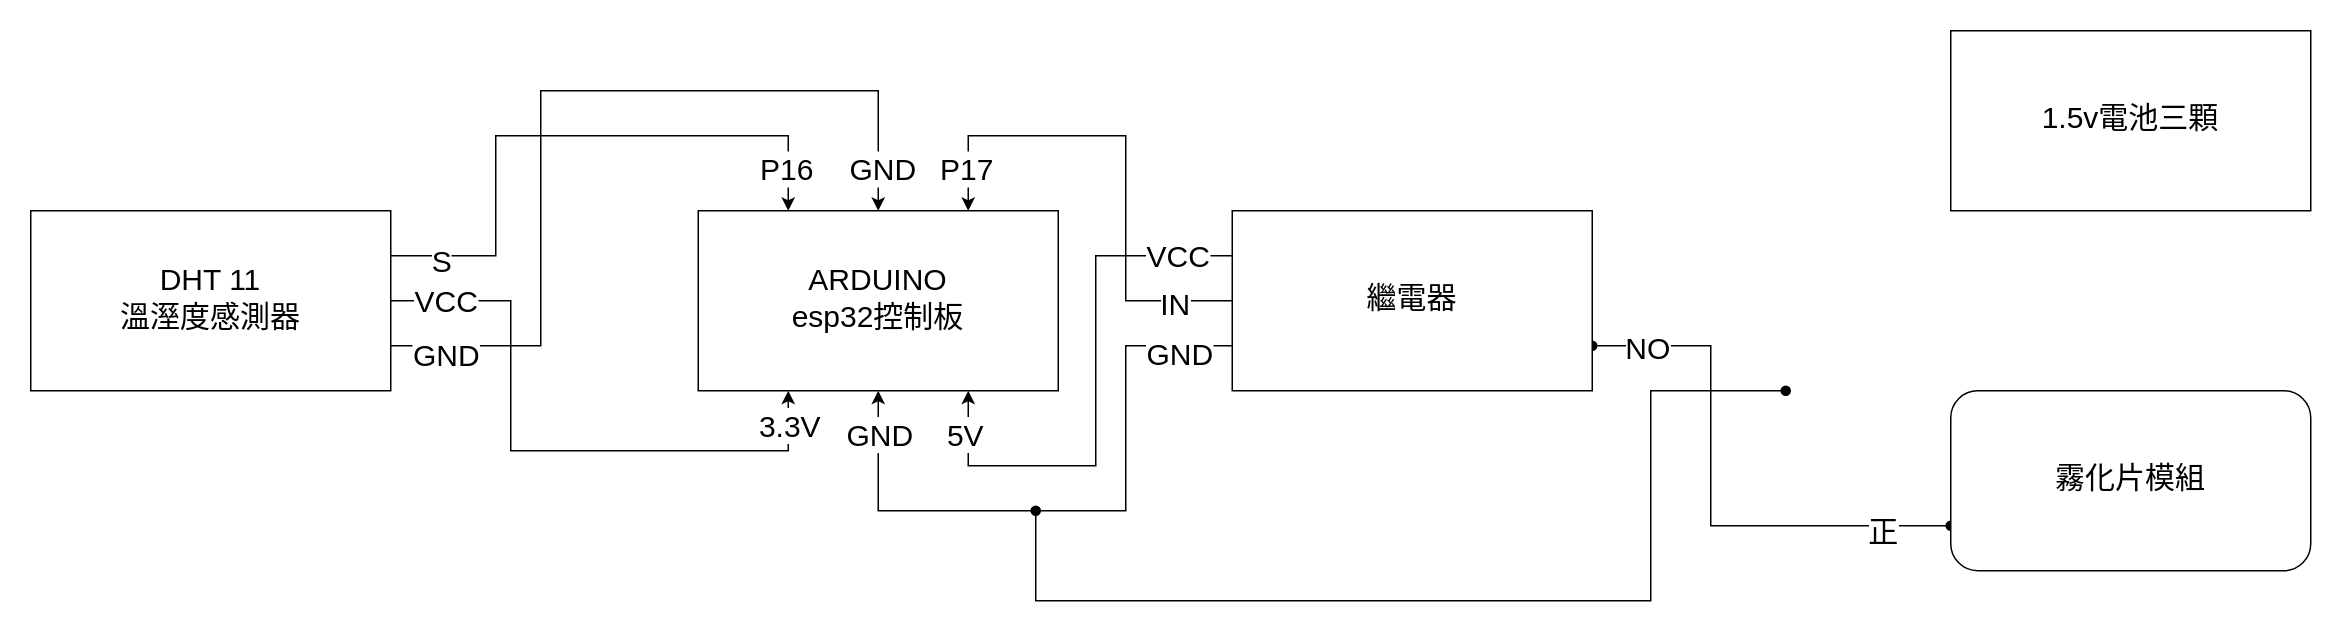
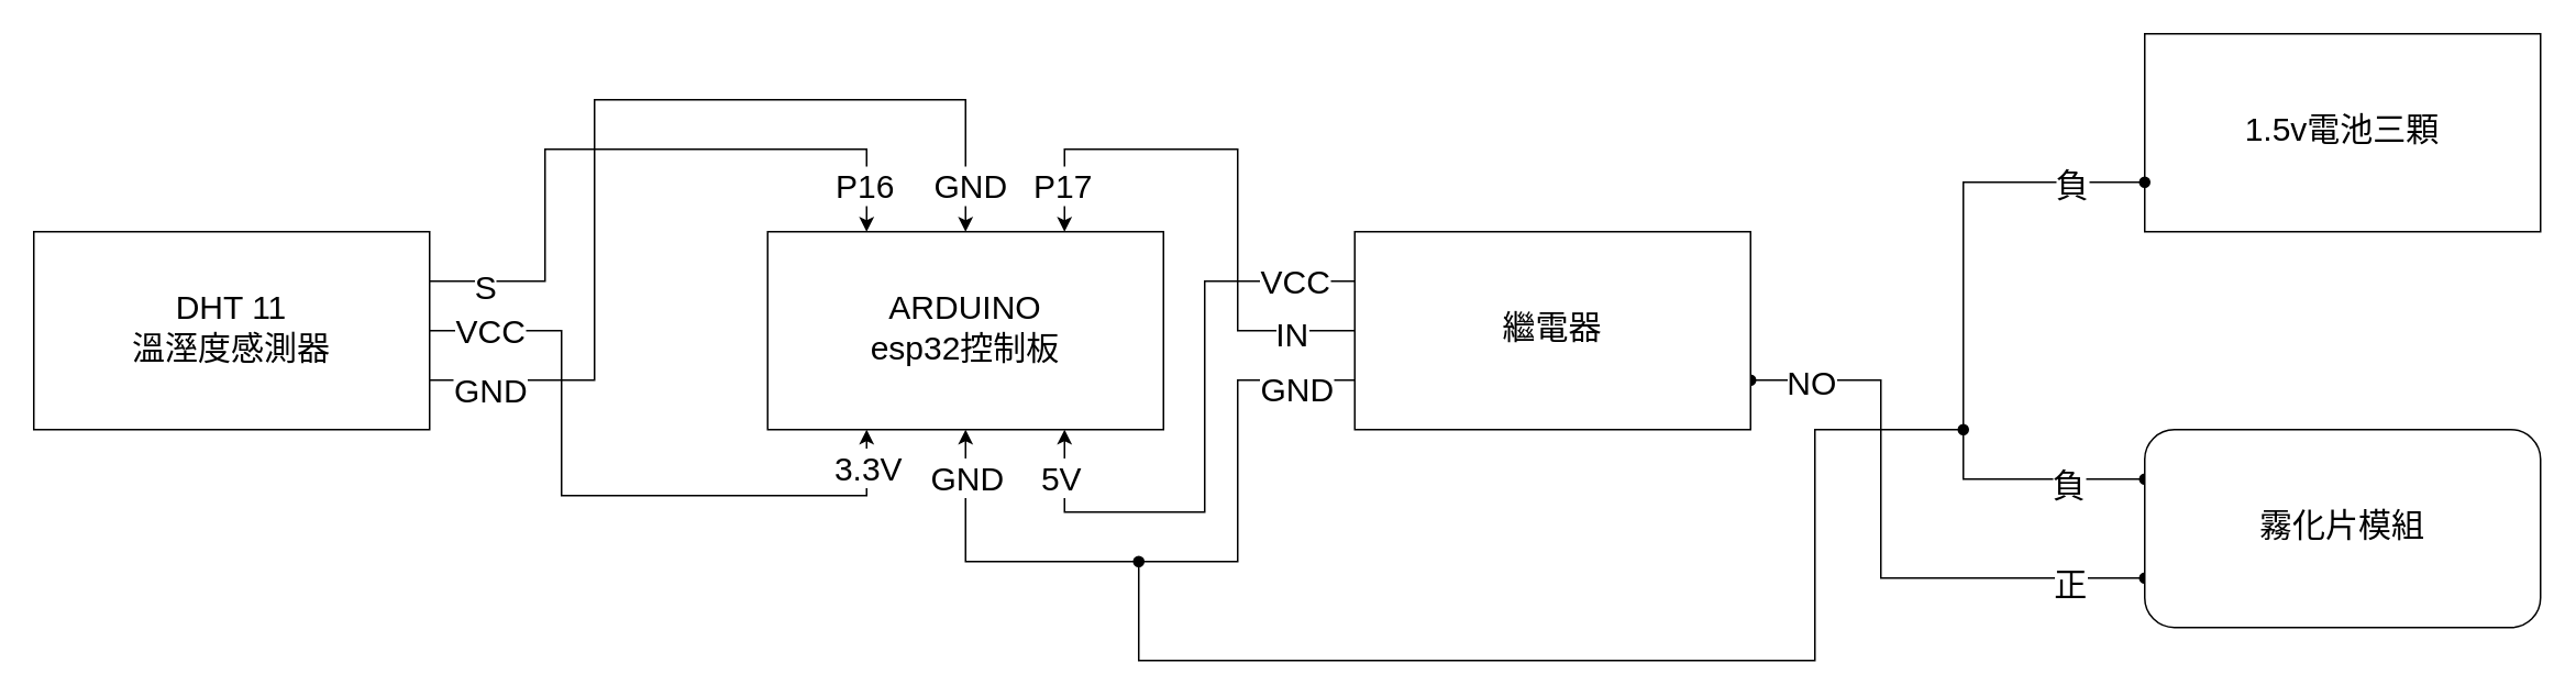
  <mxCell id="0" />
  <mxCell id="1" parent="0" />
  <mxCell id="2" value="&lt;div style=&quot;line-height: 180%;&quot;&gt;&lt;span style=&quot;font-size: 20px;&quot;&gt;ARDUINO&lt;/span&gt;&lt;/div&gt;&lt;div style=&quot;line-height: 180%;&quot;&gt;&lt;span style=&quot;font-size: 20px;&quot;&gt;esp32控制板&lt;/span&gt;&lt;/div&gt;" style="rounded=0;whiteSpace=wrap;html=1;" vertex="1" parent="1"><mxGeometry x="465" y="140" width="240" height="120" as="geometry" /></mxCell>
  <mxCell id="3" style="edgeStyle=orthogonalEdgeStyle;rounded=0;orthogonalLoop=1;jettySize=auto;html=1;exitX=1;exitY=0.75;exitDx=0;exitDy=0;entryX=0;entryY=0.75;entryDx=0;entryDy=0;startArrow=oval;startFill=1;endArrow=oval;endFill=1;" edge="1" parent="1" source="15" target="20"><mxGeometry relative="1" as="geometry"><Array as="points"><mxPoint x="1140" y="230" /><mxPoint x="1140" y="350" /></Array></mxGeometry></mxCell>
  <mxCell id="4" value="NO" style="edgeLabel;html=1;align=center;verticalAlign=middle;resizable=0;points=[];fontSize=20;" vertex="1" connectable="0" parent="3"><mxGeometry x="-0.852" relative="1" as="geometry"><mxPoint x="9" as="offset" /></mxGeometry></mxCell>
  <mxCell id="5" value="正" style="edgeLabel;html=1;align=center;verticalAlign=middle;resizable=0;points=[];fontSize=20;" vertex="1" connectable="0" parent="3"><mxGeometry x="0.746" y="-2" relative="1" as="geometry"><mxPoint as="offset" /></mxGeometry></mxCell>
  <mxCell id="6" style="edgeStyle=orthogonalEdgeStyle;rounded=0;orthogonalLoop=1;jettySize=auto;html=1;exitX=0;exitY=0.5;exitDx=0;exitDy=0;entryX=0.75;entryY=0;entryDx=0;entryDy=0;" edge="1" parent="1" source="15" target="2"><mxGeometry relative="1" as="geometry"><Array as="points"><mxPoint x="750" y="200" /><mxPoint x="750" y="90" /><mxPoint x="645" y="90" /></Array></mxGeometry></mxCell>
  <mxCell id="7" value="IN" style="edgeLabel;html=1;align=center;verticalAlign=middle;resizable=0;points=[];fontSize=20;" vertex="1" connectable="0" parent="6"><mxGeometry x="-0.799" y="1" relative="1" as="geometry"><mxPoint x="-5" as="offset" /></mxGeometry></mxCell>
  <mxCell id="8" value="P17" style="edgeLabel;html=1;align=center;verticalAlign=middle;resizable=0;points=[];fontSize=20;labelBorderColor=none;" vertex="1" connectable="0" parent="6"><mxGeometry x="0.822" y="-2" relative="1" as="geometry"><mxPoint y="1" as="offset" /></mxGeometry></mxCell>
  <mxCell id="9" style="edgeStyle=orthogonalEdgeStyle;rounded=0;orthogonalLoop=1;jettySize=auto;html=1;exitX=0;exitY=0.75;exitDx=0;exitDy=0;entryX=0.5;entryY=1;entryDx=0;entryDy=0;" edge="1" parent="1" source="15" target="2"><mxGeometry relative="1" as="geometry"><Array as="points"><mxPoint x="750" y="230" /><mxPoint x="750" y="340" /><mxPoint x="585" y="340" /></Array></mxGeometry></mxCell>
  <mxCell id="10" value="GND" style="edgeLabel;html=1;align=center;verticalAlign=middle;resizable=0;points=[];fontSize=20;" vertex="1" connectable="0" parent="9"><mxGeometry x="-0.868" y="4" relative="1" as="geometry"><mxPoint x="-8" as="offset" /></mxGeometry></mxCell>
  <mxCell id="11" value="GND" style="edgeLabel;html=1;align=center;verticalAlign=middle;resizable=0;points=[];fontSize=20;" vertex="1" connectable="0" parent="9"><mxGeometry x="0.919" relative="1" as="geometry"><mxPoint y="11" as="offset" /></mxGeometry></mxCell>
  <mxCell id="12" style="edgeStyle=orthogonalEdgeStyle;rounded=0;orthogonalLoop=1;jettySize=auto;html=1;exitX=0;exitY=0.25;exitDx=0;exitDy=0;entryX=0.75;entryY=1;entryDx=0;entryDy=0;" edge="1" parent="1" source="15" target="2"><mxGeometry relative="1" as="geometry"><Array as="points"><mxPoint x="730" y="170" /><mxPoint x="730" y="310" /><mxPoint x="645" y="310" /></Array></mxGeometry></mxCell>
  <mxCell id="13" value="5V" style="edgeLabel;html=1;align=center;verticalAlign=middle;resizable=0;points=[];fontSize=20;" vertex="1" connectable="0" parent="12"><mxGeometry x="0.841" y="3" relative="1" as="geometry"><mxPoint y="-1" as="offset" /></mxGeometry></mxCell>
  <mxCell id="14" value="VCC" style="edgeLabel;html=1;align=center;verticalAlign=middle;resizable=0;points=[];fontSize=20;" vertex="1" connectable="0" parent="12"><mxGeometry x="-0.792" relative="1" as="geometry"><mxPoint x="1" as="offset" /></mxGeometry></mxCell>
  <mxCell id="15" value="&lt;div style=&quot;line-height: 180%;&quot;&gt;&lt;span style=&quot;font-size: 20px;&quot;&gt;繼電器&lt;/span&gt;&lt;/div&gt;" style="rounded=0;whiteSpace=wrap;html=1;" vertex="1" parent="1"><mxGeometry x="821" y="140" width="240" height="120" as="geometry" /></mxCell>
  <mxCell id="16" value="&lt;div style=&quot;line-height: 180%;&quot;&gt;&lt;span style=&quot;font-size: 20px;&quot;&gt;1.5v電池三顆&lt;/span&gt;&lt;/div&gt;" style="rounded=0;whiteSpace=wrap;html=1;" vertex="1" parent="1"><mxGeometry x="1300" y="20" width="240" height="120" as="geometry" /></mxCell>
+ <mxCell id="17" style="edgeStyle=orthogonalEdgeStyle;rounded=0;orthogonalLoop=1;jettySize=auto;html=1;exitX=0;exitY=0.25;exitDx=0;exitDy=0;entryX=0;entryY=0.75;entryDx=0;entryDy=0;startArrow=oval;startFill=1;endArrow=oval;endFill=1;" edge="1" parent="1" source="20" target="16"><mxGeometry relative="1" as="geometry"><Array as="points"><mxPoint x="1190" y="290" /><mxPoint x="1190" y="110" /></Array></mxGeometry></mxCell>
+ <mxCell id="18" value="負" style="edgeLabel;html=1;align=center;verticalAlign=middle;resizable=0;points=[];fontSize=20;" vertex="1" connectable="0" parent="17"><mxGeometry x="-0.76" y="2" relative="1" as="geometry"><mxPoint x="1" as="offset" /></mxGeometry></mxCell>
+ <mxCell id="19" value="負" style="edgeLabel;html=1;align=center;verticalAlign=middle;resizable=0;points=[];fontSize=20;" vertex="1" connectable="0" parent="17"><mxGeometry x="0.775" relative="1" as="geometry"><mxPoint as="offset" /></mxGeometry></mxCell>
  <mxCell id="20" value="&lt;div style=&quot;line-height: 180%;&quot;&gt;&lt;span style=&quot;font-size: 20px;&quot;&gt;霧化片模組&lt;/span&gt;&lt;/div&gt;" style="whiteSpace=wrap;html=1;rounded=1;" vertex="1" parent="1"><mxGeometry x="1300" y="260" width="240" height="120" as="geometry" /></mxCell>
  <mxCell id="21" style="edgeStyle=orthogonalEdgeStyle;rounded=0;orthogonalLoop=1;jettySize=auto;html=1;exitX=1;exitY=0.25;exitDx=0;exitDy=0;entryX=0.25;entryY=0;entryDx=0;entryDy=0;" edge="1" parent="1" source="30" target="2"><mxGeometry relative="1" as="geometry"><Array as="points"><mxPoint x="330" y="170" /><mxPoint x="330" y="90" /><mxPoint x="525" y="90" /></Array></mxGeometry></mxCell>
  <mxCell id="22" value="P16" style="edgeLabel;html=1;align=center;verticalAlign=middle;resizable=0;points=[];fontSize=20;labelBorderColor=none;" vertex="1" connectable="0" parent="21"><mxGeometry x="0.881" y="-2" relative="1" as="geometry"><mxPoint y="-5" as="offset" /></mxGeometry></mxCell>
  <mxCell id="23" value="S" style="edgeLabel;html=1;align=center;verticalAlign=middle;resizable=0;points=[];fontSize=20;labelBorderColor=none;" vertex="1" connectable="0" parent="21"><mxGeometry x="-0.872" y="-2" relative="1" as="geometry"><mxPoint x="8" as="offset" /></mxGeometry></mxCell>
  <mxCell id="24" style="edgeStyle=orthogonalEdgeStyle;rounded=0;orthogonalLoop=1;jettySize=auto;html=1;exitX=1;exitY=0.5;exitDx=0;exitDy=0;entryX=0.25;entryY=1;entryDx=0;entryDy=0;" edge="1" parent="1" source="30" target="2"><mxGeometry relative="1" as="geometry"><Array as="points"><mxPoint x="340" y="200" /><mxPoint x="340" y="300" /><mxPoint x="525" y="300" /></Array></mxGeometry></mxCell>
  <mxCell id="25" value="VCC" style="edgeLabel;html=1;align=center;verticalAlign=middle;resizable=0;points=[];fontSize=20;labelBorderColor=none;" vertex="1" connectable="0" parent="24"><mxGeometry x="-0.86" y="1" relative="1" as="geometry"><mxPoint x="8" as="offset" /></mxGeometry></mxCell>
  <mxCell id="26" value="3.3V" style="edgeLabel;html=1;align=center;verticalAlign=middle;resizable=0;points=[];fontSize=20;labelBorderColor=none;" vertex="1" connectable="0" parent="24"><mxGeometry x="0.884" relative="1" as="geometry"><mxPoint y="-1" as="offset" /></mxGeometry></mxCell>
  <mxCell id="27" style="edgeStyle=orthogonalEdgeStyle;rounded=0;orthogonalLoop=1;jettySize=auto;html=1;exitX=1;exitY=0.75;exitDx=0;exitDy=0;entryX=0.5;entryY=0;entryDx=0;entryDy=0;" edge="1" parent="1" source="30" target="2"><mxGeometry relative="1" as="geometry"><Array as="points"><mxPoint x="360" y="230" /><mxPoint x="360" y="60" /><mxPoint x="585" y="60" /></Array></mxGeometry></mxCell>
  <mxCell id="28" value="GND" style="edgeLabel;html=1;align=center;verticalAlign=middle;resizable=0;points=[];fontSize=20;labelBorderColor=none;" vertex="1" connectable="0" parent="27"><mxGeometry x="-0.902" y="-5" relative="1" as="geometry"><mxPoint x="8" as="offset" /></mxGeometry></mxCell>
  <mxCell id="29" value="GND" style="edgeLabel;html=1;align=center;verticalAlign=middle;resizable=0;points=[];fontSize=20;labelBorderColor=none;" vertex="1" connectable="0" parent="27"><mxGeometry x="0.897" y="2" relative="1" as="geometry"><mxPoint y="1" as="offset" /></mxGeometry></mxCell>
  <mxCell id="30" value="&lt;div style=&quot;line-height: 180%;&quot;&gt;&lt;span style=&quot;font-size: 20px;&quot;&gt;DHT 11&lt;/span&gt;&lt;/div&gt;&lt;div style=&quot;line-height: 180%;&quot;&gt;&lt;span style=&quot;font-size: 20px;&quot;&gt;溫溼度感測器&lt;/span&gt;&lt;/div&gt;" style="rounded=0;whiteSpace=wrap;html=1;" vertex="1" parent="1"><mxGeometry x="20" y="140" width="240" height="120" as="geometry" /></mxCell>
  <mxCell id="31" style="edgeStyle=orthogonalEdgeStyle;rounded=0;orthogonalLoop=1;jettySize=auto;html=1;startArrow=oval;startFill=1;endArrow=oval;endFill=1;" edge="1" parent="1"><mxGeometry relative="1" as="geometry"><mxPoint x="1190" y="260" as="sourcePoint" /><mxPoint x="690" y="340" as="targetPoint" /><Array as="points"><mxPoint x="1100" y="260" /><mxPoint x="1100" y="400" /><mxPoint x="690" y="400" /></Array></mxGeometry></mxCell>
